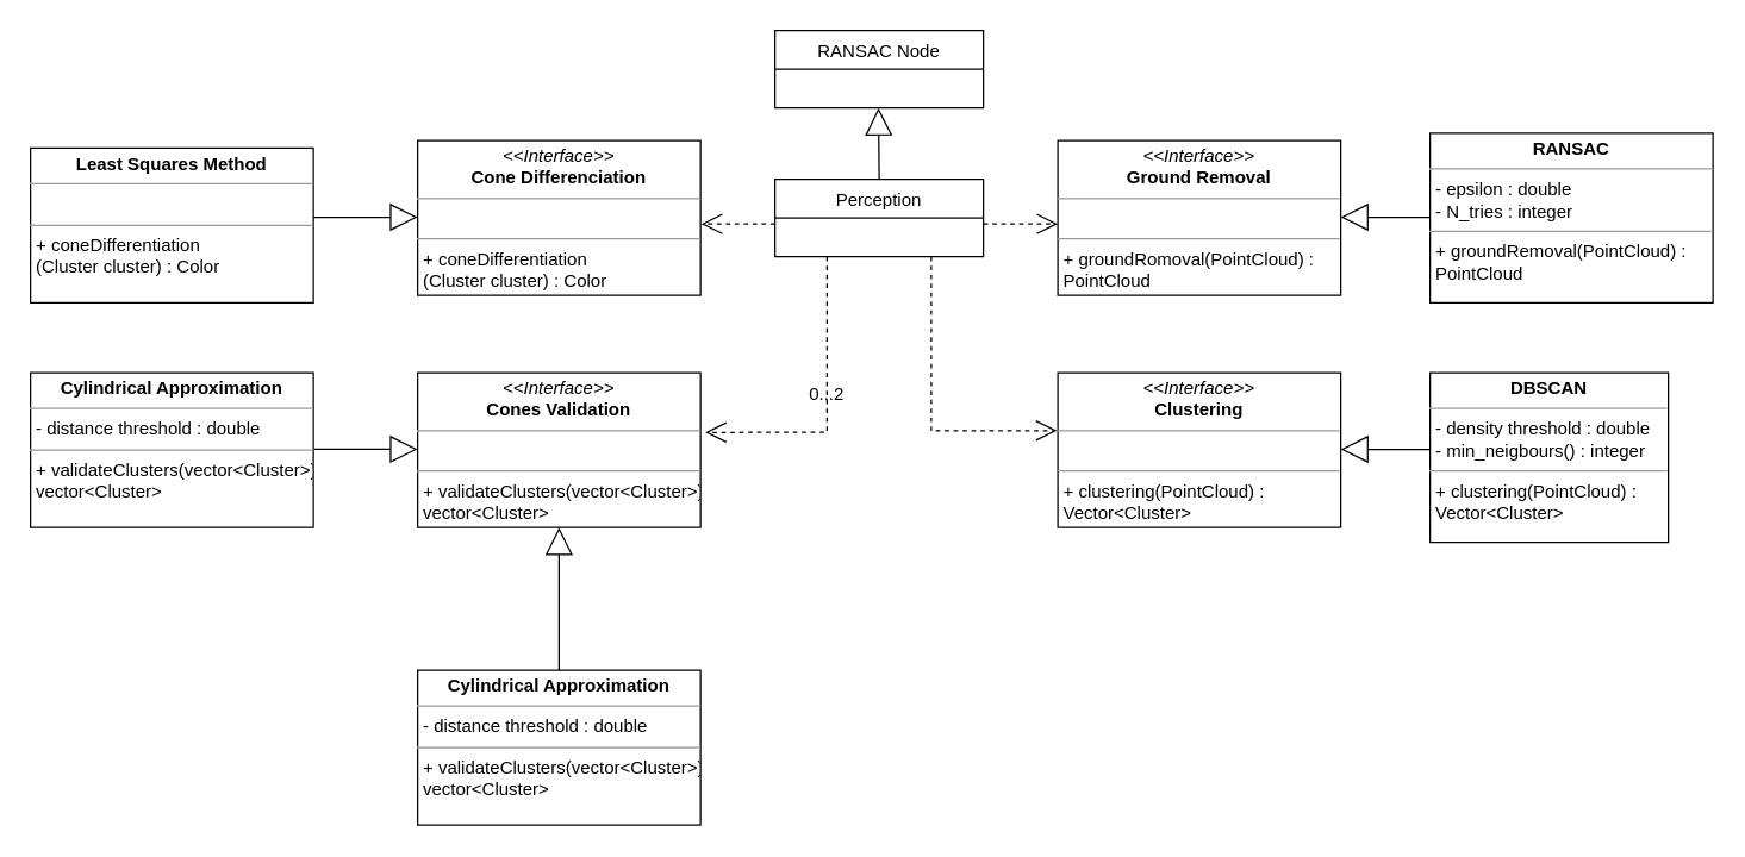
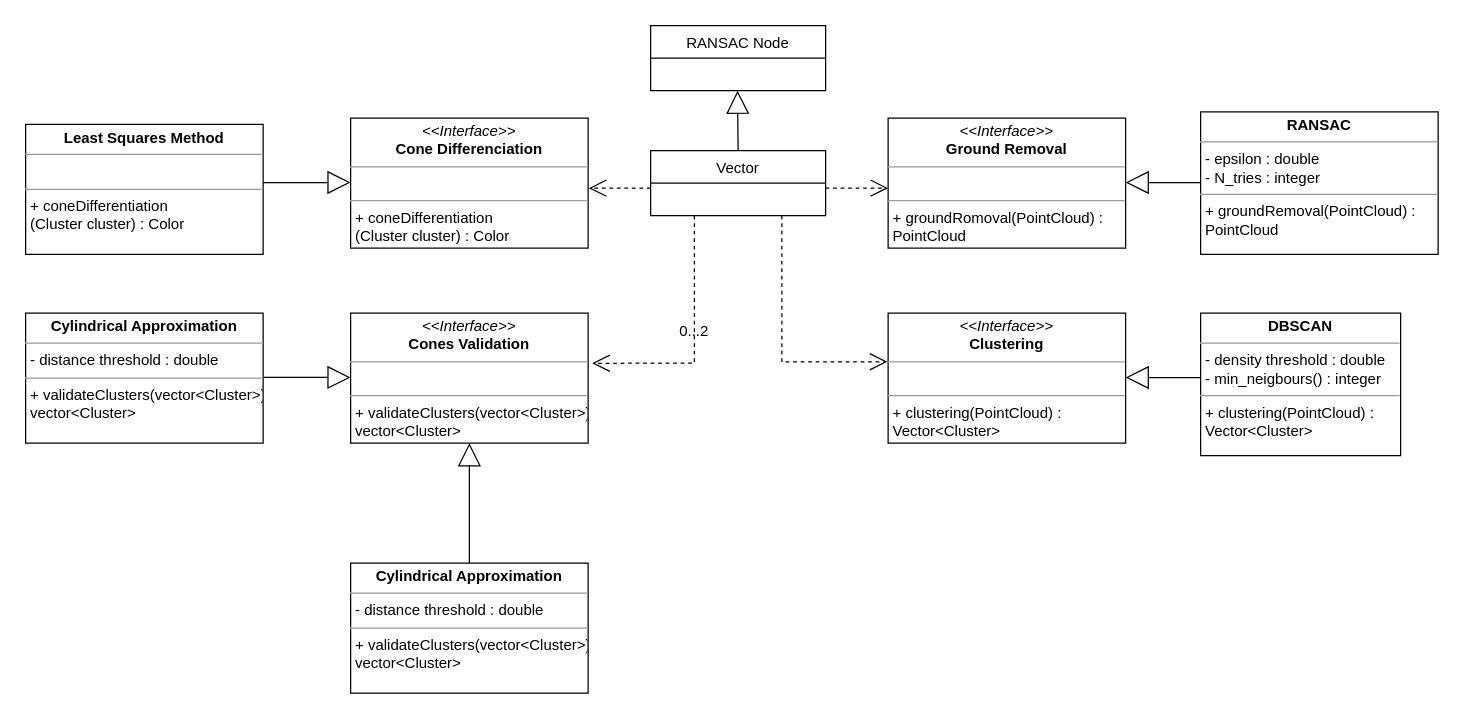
  <mxCell id="0" />
  <mxCell id="1" parent="0" />
  <mxCell id="2" value="RANSAC Node" style="swimlane;fontStyle=0;childLayout=stackLayout;horizontal=1;startSize=26;fillColor=none;horizontalStack=0;resizeParent=1;resizeParentMax=0;resizeLast=0;collapsible=1;marginBottom=0;" parent="1" vertex="1"><mxGeometry x="520" y="20" width="140" height="52" as="geometry" /></mxCell>
  <mxCell id="3" value="" style="endArrow=block;endSize=16;endFill=0;html=1;rounded=0;" parent="1" edge="1"><mxGeometry width="160" relative="1" as="geometry"><mxPoint x="590" y="120" as="sourcePoint" /><mxPoint x="589.5" y="72" as="targetPoint" /></mxGeometry></mxCell>
  <mxCell id="4" value="&lt;p style=&quot;margin:0px;margin-top:4px;text-align:center;&quot;&gt;&lt;i&gt;&amp;lt;&amp;lt;Interface&amp;gt;&amp;gt;&lt;/i&gt;&lt;br&gt;&lt;b&gt;Ground Removal&lt;/b&gt;&lt;/p&gt;&lt;hr size=&quot;1&quot;&gt;&lt;p style=&quot;margin:0px;margin-left:4px;&quot;&gt;&lt;br&gt;&lt;/p&gt;&lt;hr size=&quot;1&quot;&gt;&lt;p style=&quot;margin:0px;margin-left:4px;&quot;&gt;+ groundRomoval(PointCloud) :&amp;nbsp;&lt;/p&gt;&lt;p style=&quot;margin:0px;margin-left:4px;&quot;&gt;PointCloud&lt;/p&gt;" style="verticalAlign=top;align=left;overflow=fill;fontSize=12;fontFamily=Helvetica;html=1;" parent="1" vertex="1"><mxGeometry x="710" y="94" width="190" height="104" as="geometry" /></mxCell>
  <mxCell id="5" value="" style="endArrow=block;endSize=16;endFill=0;html=1;rounded=0;" parent="1" edge="1"><mxGeometry width="160" relative="1" as="geometry"><mxPoint x="960" y="145.5" as="sourcePoint" /><mxPoint x="900" y="145.5" as="targetPoint" /></mxGeometry></mxCell>
  <mxCell id="6" value="&lt;p style=&quot;margin:0px;margin-top:4px;text-align:center;&quot;&gt;&lt;i&gt;&amp;lt;&amp;lt;Interface&amp;gt;&amp;gt;&lt;/i&gt;&lt;br&gt;&lt;b&gt;Clustering&lt;/b&gt;&lt;/p&gt;&lt;hr size=&quot;1&quot;&gt;&lt;p style=&quot;margin:0px;margin-left:4px;&quot;&gt;&lt;br&gt;&lt;/p&gt;&lt;hr size=&quot;1&quot;&gt;&lt;p style=&quot;margin:0px;margin-left:4px;&quot;&gt;+ clustering(PointCloud) :&amp;nbsp;&lt;/p&gt;&lt;p style=&quot;margin:0px;margin-left:4px;&quot;&gt;Vector&amp;lt;Cluster&amp;gt;&lt;/p&gt;" style="verticalAlign=top;align=left;overflow=fill;fontSize=12;fontFamily=Helvetica;html=1;" parent="1" vertex="1"><mxGeometry x="710" y="250" width="190" height="104" as="geometry" /></mxCell>
  <mxCell id="7" value="" style="endArrow=block;endSize=16;endFill=0;html=1;rounded=0;" parent="1" edge="1"><mxGeometry width="160" relative="1" as="geometry"><mxPoint x="960" y="301.5" as="sourcePoint" /><mxPoint x="900" y="301.5" as="targetPoint" /></mxGeometry></mxCell>
  <mxCell id="8" value="&lt;p style=&quot;margin:0px;margin-top:4px;text-align:center;&quot;&gt;&lt;i&gt;&amp;lt;&amp;lt;Interface&amp;gt;&amp;gt;&lt;/i&gt;&lt;br&gt;&lt;b&gt;Cones Validation&lt;/b&gt;&lt;/p&gt;&lt;hr size=&quot;1&quot;&gt;&lt;p style=&quot;margin:0px;margin-left:4px;&quot;&gt;&lt;br&gt;&lt;/p&gt;&lt;hr size=&quot;1&quot;&gt;&lt;p style=&quot;margin:0px;margin-left:4px;&quot;&gt;+ validateClusters(vector&amp;lt;Cluster&amp;gt;) :&lt;br style=&quot;padding: 0px; margin: 0px;&quot;&gt;vector&amp;lt;Cluster&amp;gt;&lt;br&gt;&lt;/p&gt;" style="verticalAlign=top;align=left;overflow=fill;fontSize=12;fontFamily=Helvetica;html=1;" parent="1" vertex="1"><mxGeometry x="280" y="250" width="190" height="104" as="geometry" /></mxCell>
  <mxCell id="9" value="&lt;p style=&quot;margin:0px;margin-top:4px;text-align:center;&quot;&gt;&lt;i&gt;&amp;lt;&amp;lt;Interface&amp;gt;&amp;gt;&lt;/i&gt;&lt;br&gt;&lt;b&gt;Cone Differenciation&lt;/b&gt;&lt;/p&gt;&lt;hr size=&quot;1&quot;&gt;&lt;p style=&quot;margin:0px;margin-left:4px;&quot;&gt;&lt;br&gt;&lt;/p&gt;&lt;hr size=&quot;1&quot;&gt;&lt;p style=&quot;margin:0px;margin-left:4px;&quot;&gt;+ coneDifferentiation&lt;/p&gt;&lt;p style=&quot;margin:0px;margin-left:4px;&quot;&gt;(Cluster cluster) : Color&lt;br&gt;&lt;/p&gt;" style="verticalAlign=top;align=left;overflow=fill;fontSize=12;fontFamily=Helvetica;html=1;" parent="1" vertex="1"><mxGeometry x="280" y="94" width="190" height="104" as="geometry" /></mxCell>
  <mxCell id="10" value="" style="endArrow=block;endSize=16;endFill=0;html=1;rounded=0;" parent="1" edge="1"><mxGeometry width="160" relative="1" as="geometry"><mxPoint x="210" y="145.5" as="sourcePoint" /><mxPoint x="280" y="145.5" as="targetPoint" /></mxGeometry></mxCell>
  <mxCell id="11" value="" style="endArrow=block;endSize=16;endFill=0;html=1;rounded=0;exitX=1.004;exitY=0.629;exitDx=0;exitDy=0;exitPerimeter=0;" parent="1" edge="1"><mxGeometry width="160" relative="1" as="geometry"><mxPoint x="210.64" y="301.354" as="sourcePoint" /><mxPoint x="280" y="301.5" as="targetPoint" /></mxGeometry></mxCell>
  <mxCell id="12" value="" style="endArrow=open;endSize=12;dashed=1;html=1;rounded=0;" parent="1" edge="1"><mxGeometry width="160" relative="1" as="geometry"><mxPoint x="660" y="150" as="sourcePoint" /><mxPoint x="710" y="150" as="targetPoint" /></mxGeometry></mxCell>
  <mxCell id="13" value="" style="endArrow=open;endSize=12;dashed=1;html=1;rounded=0;entryX=-0.003;entryY=0.374;entryDx=0;entryDy=0;entryPerimeter=0;exitX=0.75;exitY=1;exitDx=0;exitDy=0;" parent="1" source="17" target="6" edge="1"><mxGeometry width="160" relative="1" as="geometry"><mxPoint x="640" y="170" as="sourcePoint" /><mxPoint x="700" y="290" as="targetPoint" /><Array as="points"><mxPoint x="625" y="289" /></Array></mxGeometry></mxCell>
  <mxCell id="14" value="" style="endArrow=open;endSize=12;dashed=1;html=1;rounded=0;entryX=1.017;entryY=0.386;entryDx=0;entryDy=0;entryPerimeter=0;exitX=0.25;exitY=1;exitDx=0;exitDy=0;" parent="1" source="17" target="8" edge="1"><mxGeometry width="160" relative="1" as="geometry"><mxPoint x="540" y="170" as="sourcePoint" /><mxPoint x="480" y="290" as="targetPoint" /><Array as="points"><mxPoint x="555" y="290" /></Array></mxGeometry></mxCell>
  <mxCell id="15" value="" style="endArrow=open;endSize=12;dashed=1;html=1;rounded=0;entryX=1.003;entryY=0.539;entryDx=0;entryDy=0;entryPerimeter=0;" parent="1" target="9" edge="1"><mxGeometry width="160" relative="1" as="geometry"><mxPoint x="520" y="150" as="sourcePoint" /><mxPoint x="440" y="150" as="targetPoint" /></mxGeometry></mxCell>
  <mxCell id="16" value="&lt;p style=&quot;margin:0px;margin-top:4px;text-align:center;&quot;&gt;&lt;b&gt;RANSAC&lt;/b&gt;&lt;/p&gt;&lt;hr size=&quot;1&quot;&gt;&lt;p style=&quot;margin:0px;margin-left:4px;&quot;&gt;- epsilon : double&lt;br&gt;- N_tries : integer&lt;/p&gt;&lt;hr size=&quot;1&quot;&gt;&lt;p style=&quot;margin:0px;margin-left:4px;&quot;&gt;+ groundRemoval(PointCloud) :&amp;nbsp;&lt;/p&gt;&lt;p style=&quot;margin:0px;margin-left:4px;&quot;&gt;PointCloud&lt;/p&gt;" style="verticalAlign=top;align=left;overflow=fill;fontSize=12;fontFamily=Helvetica;html=1;" parent="1" vertex="1"><mxGeometry x="960" y="89" width="190" height="114" as="geometry" /></mxCell>
- <mxCell id="17" value="Perception" style="swimlane;fontStyle=0;childLayout=stackLayout;horizontal=1;startSize=26;fillColor=none;horizontalStack=0;resizeParent=1;resizeParentMax=0;resizeLast=0;collapsible=1;marginBottom=0;" parent="1" vertex="1"><mxGeometry x="520" y="120" width="140" height="52" as="geometry" /></mxCell>
+ <mxCell id="17" value="Vector" style="swimlane;fontStyle=0;childLayout=stackLayout;horizontal=1;startSize=26;fillColor=none;horizontalStack=0;resizeParent=1;resizeParentMax=0;resizeLast=0;collapsible=1;marginBottom=0;" parent="1" vertex="1"><mxGeometry x="520" y="120" width="140" height="52" as="geometry" /></mxCell>
  <mxCell id="18" value="&lt;p style=&quot;margin:0px;margin-top:4px;text-align:center;&quot;&gt;&lt;span style=&quot;font-weight: 700;&quot;&gt;Least Squares Method&lt;/span&gt;&lt;br&gt;&lt;/p&gt;&lt;hr size=&quot;1&quot;&gt;&lt;p style=&quot;margin:0px;margin-left:4px;&quot;&gt;&lt;br&gt;&lt;/p&gt;&lt;hr size=&quot;1&quot;&gt;&lt;p style=&quot;margin:0px;margin-left:4px;&quot;&gt;+ coneDifferentiation&lt;/p&gt;&lt;p style=&quot;margin:0px;margin-left:4px;&quot;&gt;(Cluster cluster) : Color&lt;br&gt;&lt;/p&gt;" style="verticalAlign=top;align=left;overflow=fill;fontSize=12;fontFamily=Helvetica;html=1;" parent="1" vertex="1"><mxGeometry x="20" y="99" width="190" height="104" as="geometry" /></mxCell>
  <mxCell id="19" value="&lt;p style=&quot;margin:0px;margin-top:4px;text-align:center;&quot;&gt;&lt;b&gt;Cylindrical Approximation&lt;/b&gt;&lt;/p&gt;&lt;hr size=&quot;1&quot;&gt;&lt;p style=&quot;margin:0px;margin-left:4px;&quot;&gt;- distance threshold : double&lt;/p&gt;&lt;hr size=&quot;1&quot;&gt;&lt;p style=&quot;margin:0px;margin-left:4px;&quot;&gt;+ validateClusters(vector&amp;lt;Cluster&amp;gt;) :&lt;br style=&quot;padding: 0px; margin: 0px;&quot;&gt;vector&amp;lt;Cluster&amp;gt;&lt;br&gt;&lt;/p&gt;" style="verticalAlign=top;align=left;overflow=fill;fontSize=12;fontFamily=Helvetica;html=1;" parent="1" vertex="1"><mxGeometry x="20" y="250" width="190" height="104" as="geometry" /></mxCell>
  <mxCell id="20" value="&lt;p style=&quot;margin:0px;margin-top:4px;text-align:center;&quot;&gt;&lt;b&gt;DBSCAN&lt;/b&gt;&lt;/p&gt;&lt;hr size=&quot;1&quot;&gt;&lt;p style=&quot;margin:0px;margin-left:4px;&quot;&gt;- density threshold : double&lt;br style=&quot;padding: 0px; margin: 0px;&quot;&gt;- min_neigbours() : integer&lt;br&gt;&lt;/p&gt;&lt;hr size=&quot;1&quot;&gt;&lt;p style=&quot;margin:0px;margin-left:4px;&quot;&gt;+ clustering(PointCloud) :&amp;nbsp;&lt;br style=&quot;padding: 0px; margin: 0px;&quot;&gt;Vector&amp;lt;Cluster&amp;gt;&lt;br&gt;&lt;/p&gt;" style="verticalAlign=top;align=left;overflow=fill;fontSize=12;fontFamily=Helvetica;html=1;" parent="1" vertex="1"><mxGeometry x="960" y="250" width="160" height="114" as="geometry" /></mxCell>
  <mxCell id="21" value="0...2" style="text;html=1;strokeColor=none;fillColor=none;align=center;verticalAlign=middle;whiteSpace=wrap;rounded=0;" parent="1" vertex="1"><mxGeometry x="525" y="250" width="60" height="30" as="geometry" /></mxCell>
  <mxCell id="22" value="&lt;p style=&quot;margin:0px;margin-top:4px;text-align:center;&quot;&gt;&lt;b&gt;Cylindrical Approximation&lt;/b&gt;&lt;/p&gt;&lt;hr size=&quot;1&quot;&gt;&lt;p style=&quot;margin:0px;margin-left:4px;&quot;&gt;- distance threshold : double&lt;/p&gt;&lt;hr size=&quot;1&quot;&gt;&lt;p style=&quot;margin:0px;margin-left:4px;&quot;&gt;+ validateClusters(vector&amp;lt;Cluster&amp;gt;) :&lt;br style=&quot;padding: 0px; margin: 0px;&quot;&gt;vector&amp;lt;Cluster&amp;gt;&lt;br&gt;&lt;/p&gt;" style="verticalAlign=top;align=left;overflow=fill;fontSize=12;fontFamily=Helvetica;html=1;" parent="1" vertex="1"><mxGeometry x="280" y="450" width="190" height="104" as="geometry" /></mxCell>
  <mxCell id="23" value="" style="endArrow=block;endSize=16;endFill=0;html=1;rounded=0;exitX=0.5;exitY=0;exitDx=0;exitDy=0;entryX=0.5;entryY=1;entryDx=0;entryDy=0;" parent="1" source="22" target="8" edge="1"><mxGeometry width="160" relative="1" as="geometry"><mxPoint x="320" y="393.004" as="sourcePoint" /><mxPoint x="389.36" y="393.15" as="targetPoint" /></mxGeometry></mxCell>
